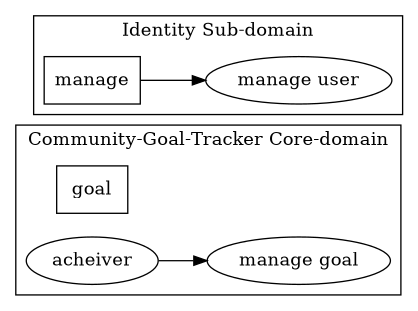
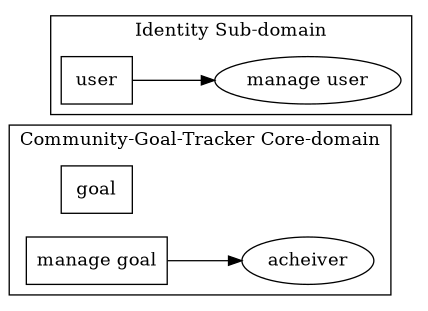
  digraph {
    rankdir=LR
    goal [shape=rectangle]
    acheiver [shape=ellipse]
-   n3 [label="manage goal"]
-   user [shape=rectangle label=manage]
+   n3 [label="manage goal" shape=box]
+   user [shape=rectangle]
    n5 [label="manage user"]
    subgraph cluster_1 {
      label="Community-Goal-Tracker Core-domain"
      goal
      acheiver
      n3
    }
    subgraph cluster_2 {
      label="Identity Sub-domain"
      user
      n5
    }
-   acheiver -> n3
+   n3 -> acheiver
    user -> n5
  }
